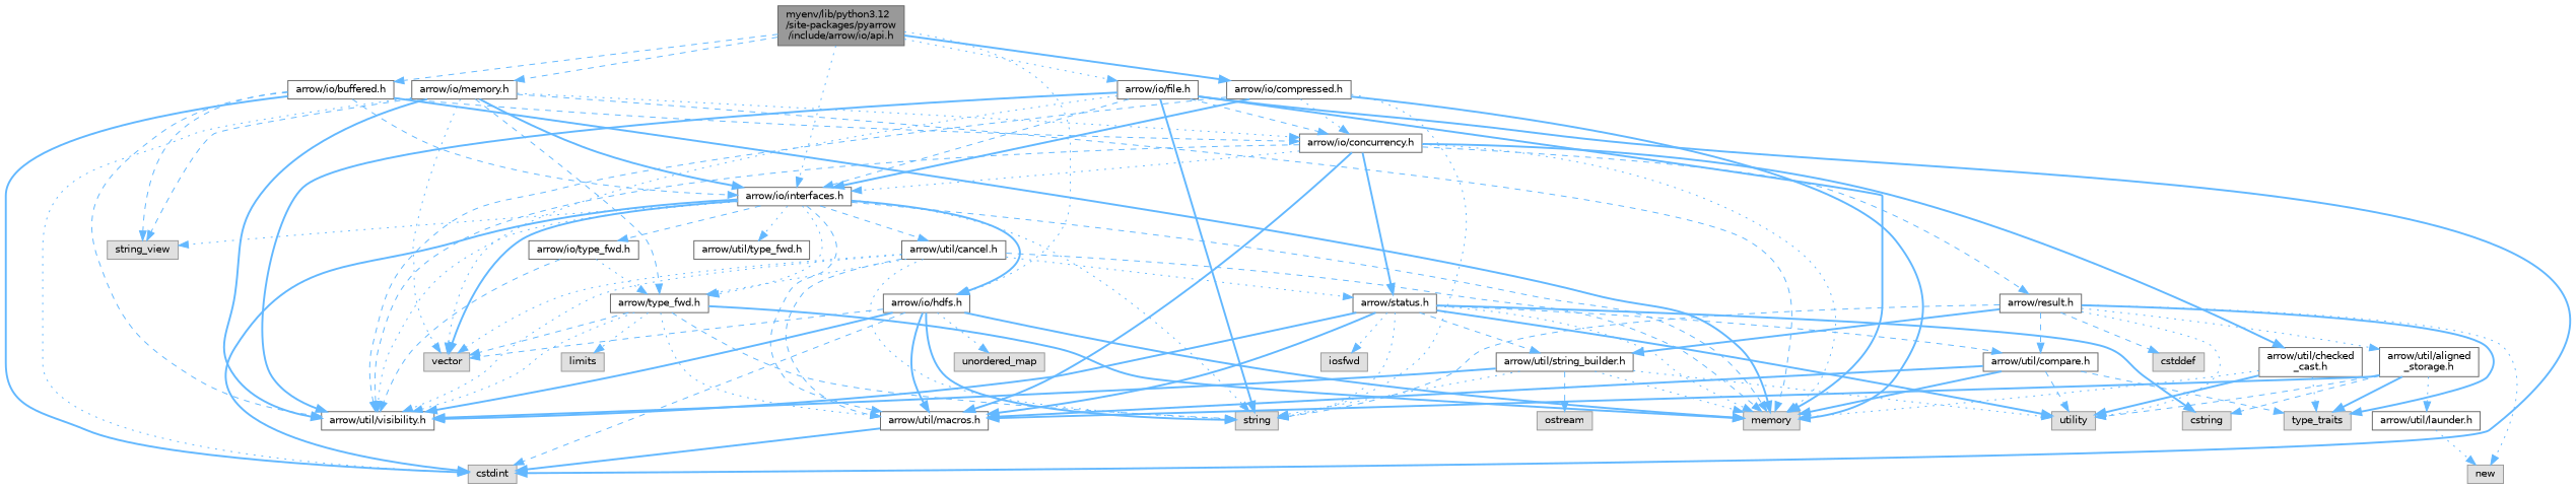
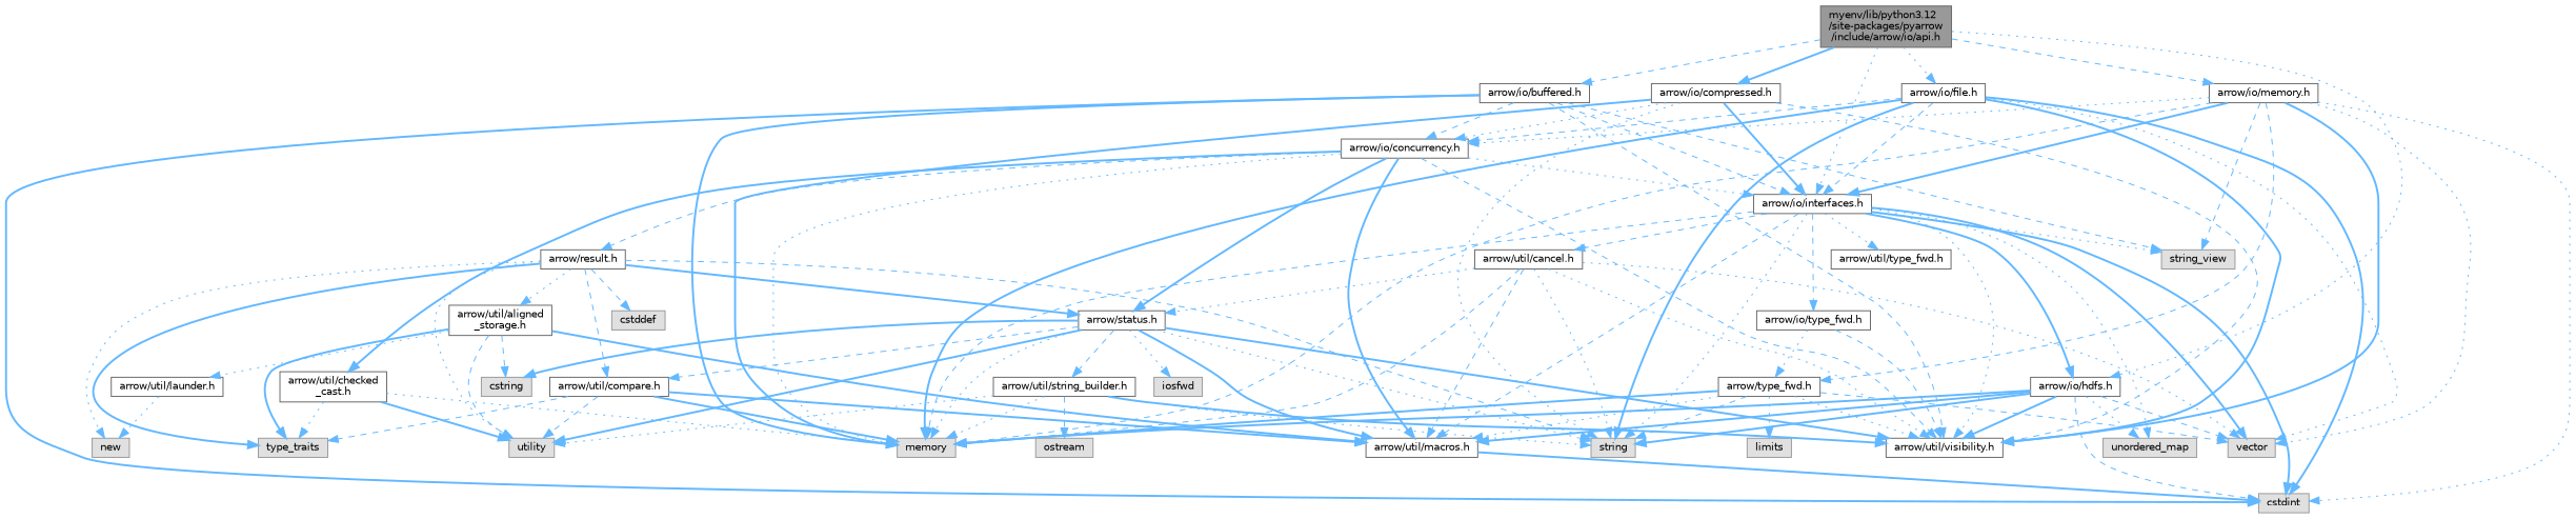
  digraph {
    node [color=grey40 fillcolor=white fontname=Helvetica fontsize=10 shape=box style=filled]
    edge [color=steelblue1 fontname=Helvetica fontsize=10 labelfontname=Helvetica labelfontsize=10 style=dotted]
    n1 [color=gray40 fillcolor=grey60 fontcolor=black height=0.2 label="myenv/lib/python3.12\l/site-packages/pyarrow\l/include/arrow/io/api.h" width=0.4]
    n2 [height=0.2 label="arrow/io/buffered.h" width=0.4]
    n3 [height=0.2 label="arrow/io/interfaces.h" width=0.4]
    n4 [height=0.2 label="arrow/io/compressed.h" width=0.4]
    n5 [height=0.2 label="arrow/io/file.h" width=0.4]
    n6 [height=0.2 label="arrow/io/hdfs.h" width=0.4]
    n7 [height=0.2 label="arrow/io/memory.h" width=0.4]
    n8 [color=grey60 fillcolor="#E0E0E0" height=0.2 label=cstdint width=0.4]
    n9 [color=grey60 fillcolor="#E0E0E0" height=0.2 label=memory width=0.4]
    n10 [color=grey60 fillcolor="#E0E0E0" height=0.2 label=string_view width=0.4]
    n11 [height=0.2 label="arrow/io/concurrency.h" width=0.4]
    n12 [height=0.2 label="arrow/util/visibility.h" width=0.4]
    n13 [height=0.2 label="arrow/util/macros.h" width=0.4]
    n14 [color=grey60 fillcolor="#E0E0E0" height=0.2 label=string width=0.4]
    n15 [color=grey60 fillcolor="#E0E0E0" height=0.2 label=vector width=0.4]
    n16 [height=0.2 label="arrow/io/type_fwd.h" width=0.4]
    n17 [height=0.2 label="arrow/type_fwd.h" width=0.4]
    n18 [height=0.2 label="arrow/util/cancel.h" width=0.4]
    n19 [height=0.2 label="arrow/util/type_fwd.h" width=0.4]
    n20 [color=grey60 fillcolor="#E0E0E0" height=0.2 label=unordered_map width=0.4]
    n21 [height=0.2 label="arrow/status.h" width=0.4]
    n22 [height=0.2 label="arrow/result.h" width=0.4]
    n23 [height=0.2 label="arrow/util/checked\l_cast.h" width=0.4]
    n24 [color=grey60 fillcolor="#E0E0E0" height=0.2 label=cstring width=0.4]
    n25 [color=grey60 fillcolor="#E0E0E0" height=0.2 label=iosfwd width=0.4]
    n26 [color=grey60 fillcolor="#E0E0E0" height=0.2 label=utility width=0.4]
    n27 [height=0.2 label="arrow/util/compare.h" width=0.4]
    n28 [height=0.2 label="arrow/util/string_builder.h" width=0.4]
    n29 [color=grey60 fillcolor="#E0E0E0" height=0.2 label=type_traits width=0.4]
    n30 [color=grey60 fillcolor="#E0E0E0" height=0.2 label=cstddef width=0.4]
    n31 [color=grey60 fillcolor="#E0E0E0" height=0.2 label=new width=0.4]
    n32 [height=0.2 label="arrow/util/aligned\l_storage.h" width=0.4]
    n33 [color=grey60 fillcolor="#E0E0E0" height=0.2 label=limits width=0.4]
    n34 [color=grey60 fillcolor="#E0E0E0" height=0.2 label=ostream width=0.4]
    n35 [height=0.2 label="arrow/util/launder.h" width=0.4]
    n1 -> n2 [style=dashed]
    n1 -> n3
    n1 -> n4 [style=bold]
    n1 -> n5
    n1 -> n6
    n1 -> n7 [style=dashed]
    n2 -> n3 [style=dashed]
    n2 -> n8 [style=bold]
    n2 -> n9 [style=bold]
    n2 -> n10 [style=dashed]
    n2 -> n11 [style=dashed]
    n2 -> n12 [style=dashed]
    n3 -> n6 [style=bold]
    n3 -> n8 [style=bold]
    n3 -> n9 [style=dashed]
    n3 -> n10
    n3 -> n12
    n3 -> n13 [style=dashed]
    n3 -> n14
    n3 -> n15 [style=bold]
    n3 -> n16 [style=dashed]
-   n3 -> n17
+   n3 -> n20
    n3 -> n18 [style=dashed]
    n3 -> n19
    n4 -> n3 [style=bold]
    n4 -> n9 [style=bold]
    n4 -> n11
    n4 -> n12 [style=dashed]
    n4 -> n14
    n5 -> n3 [style=dashed]
    n5 -> n8 [style=bold]
    n5 -> n9 [style=bold]
    n5 -> n11 [style=dashed]
    n5 -> n12 [style=bold]
    n5 -> n14 [style=bold]
    n5 -> n15
    n6 -> n8 [style=dashed]
    n6 -> n9 [style=bold]
    n6 -> n12 [style=bold]
    n6 -> n13 [style=bold]
    n6 -> n14 [style=bold]
    n6 -> n15 [style=dashed]
    n6 -> n20
    n7 -> n3 [style=bold]
    n7 -> n8
    n7 -> n9 [style=dashed]
    n7 -> n10 [style=dashed]
    n7 -> n11
    n7 -> n12 [style=bold]
    n7 -> n15
    n7 -> n17 [style=dashed]
    n11 -> n3
    n11 -> n9
    n11 -> n12 [style=dashed]
    n11 -> n13 [style=bold]
    n11 -> n21 [style=bold]
    n11 -> n22 [style=dashed]
    n11 -> n23 [style=bold]
    n13 -> n8 [style=bold]
    n16 -> n12 [style=dashed]
    n16 -> n17
    n17 -> n9 [style=bold]
    n17 -> n12
    n17 -> n13
    n17 -> n14 [style=dashed]
    n17 -> n15 [style=dashed]
    n17 -> n33
    n18 -> n9 [style=dashed]
    n18 -> n12
    n18 -> n13 [style=dashed]
    n18 -> n14
    n18 -> n15
-   n18 -> n17
    n18 -> n21
    n21 -> n9
    n21 -> n12 [style=bold]
    n21 -> n13 [style=bold]
    n21 -> n14
    n21 -> n24 [style=bold]
    n21 -> n25
    n21 -> n26 [style=bold]
    n21 -> n27 [style=dashed]
    n21 -> n28 [style=dashed]
    n22 -> n14 [style=dashed]
-   n22 -> n28 [style=bold]
+   n22 -> n21 [style=bold]
    n22 -> n26
    n22 -> n27 [style=dashed]
    n22 -> n29 [style=bold]
    n22 -> n30 [style=dashed]
    n22 -> n31
    n22 -> n32
    n23 -> n9
    n23 -> n26 [style=bold]
    n23 -> n29
    n27 -> n9 [style=bold]
    n27 -> n13 [style=bold]
    n27 -> n26 [style=dashed]
    n27 -> n29 [style=dashed]
    n28 -> n9
    n28 -> n12 [style=bold]
    n28 -> n14
    n28 -> n26
    n28 -> n34 [style=dashed]
    n32 -> n13 [style=bold]
    n32 -> n24 [style=dashed]
    n32 -> n26 [style=dashed]
    n32 -> n29 [style=bold]
    n32 -> n35
    n35 -> n31
  }
